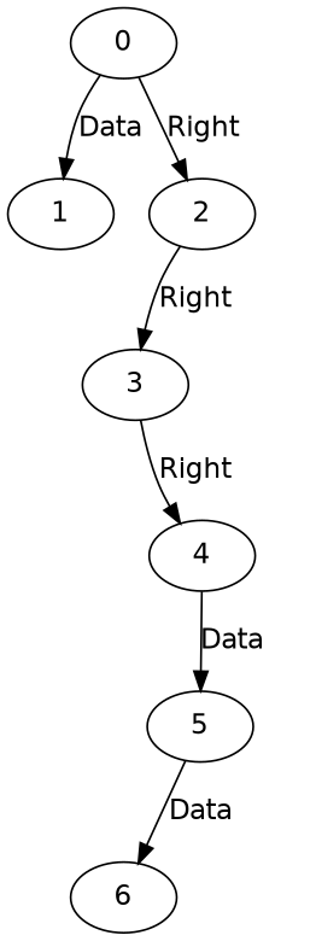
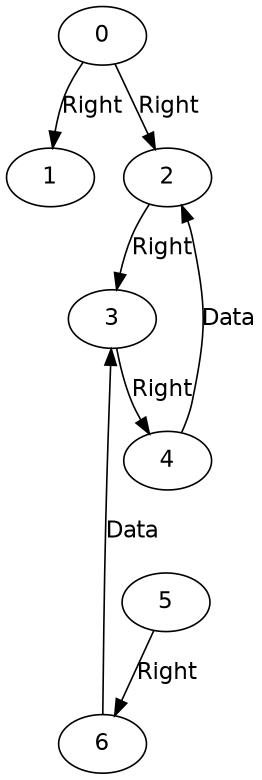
  digraph {
    fontname="DejaVu Sans"
    num_of_edges=7
    num_of_events=5
    num_of_vertices=7
    run_date="2023-01-15T14:51:10.956039"
    node [fontname="DejaVu Sans" hot="box0,0,wall,0,data,0,player,0"]
    edge [fontname="DejaVu Sans"]
    0 [hot="box0,0,wall,0,player,0,data,0"]
    1
    2
    3 [hot="box0,1,data,0,wall,0,player,0"]
    4
    5 [hot="data,0,box0,1,wall,0,player,0"]
    6
-   0 -> 1 [label=Data]
+   0 -> 1 [label=Right]
    0 -> 2 [label=Right]
    2 -> 3 [label=Right]
    3 -> 4 [label=Right]
-   4 -> 5 [label=Data]
-   5 -> 6 [label=Data]
+   4 -> 2 [label=Data]
+   5 -> 6 [label=Right]
+   6 -> 3 [label=Data]
  }
